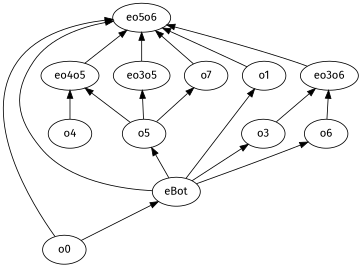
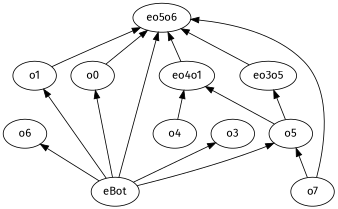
  strict digraph {
    fontname="Fira Sans"
    rankdir=BT
    node [fontname="Fira Sans"]
    edge [fontname="Fira Sans"]
    o6
-   eo3o6
    eo5o6
    eBot
    o3
    o5
    o1
    o0
    o4
-   eo4o5
+   eo4o5 [label=eo4o1]
    eo3o5
    o7
-   o6 -> eo3o6
-   eo3o6 -> eo5o6
    eBot -> o6
    eBot -> eo5o6
    eBot -> o3
    eBot -> o5
    eBot -> o1
-   o0 -> eBot
-   o3 -> eo3o6
+   eBot -> o0
    o5 -> eo4o5
    o5 -> eo3o5
-   o5 -> o7
+   o7 -> o5
    o1 -> eo5o6
    o0 -> eo5o6
    o4 -> eo4o5
    eo4o5 -> eo5o6
    eo3o5 -> eo5o6
    o7 -> eo5o6
  }
